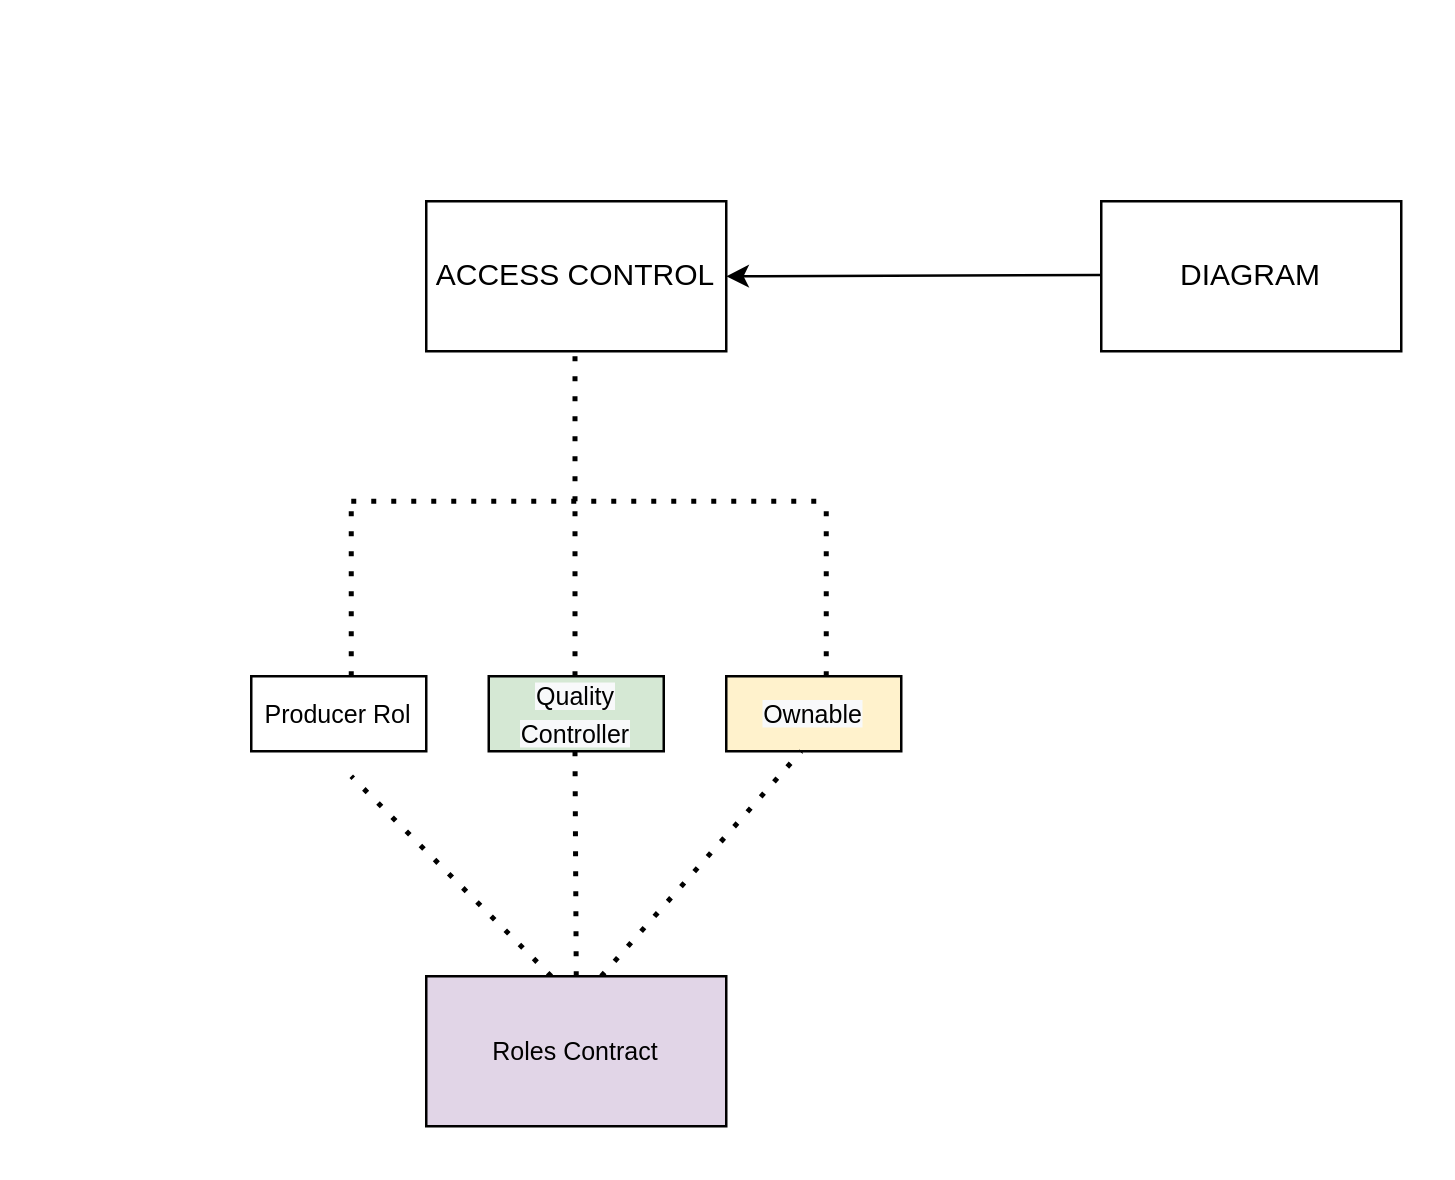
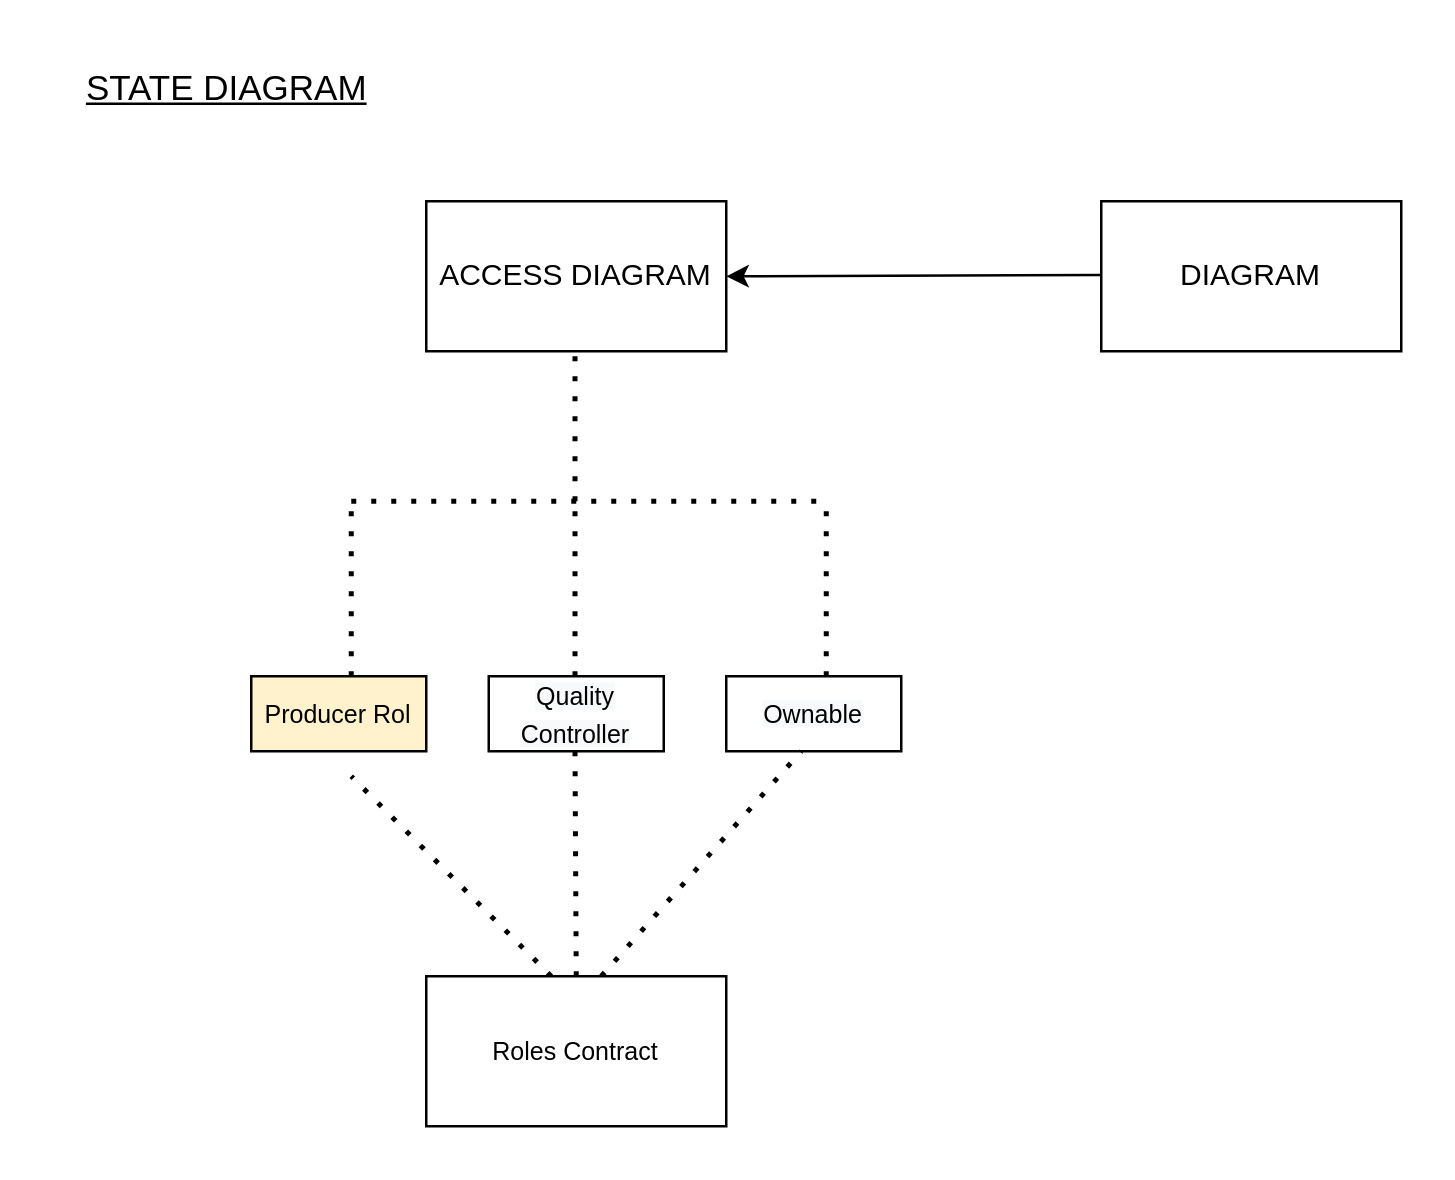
  <mxCell id="0" />
  <mxCell id="1" parent="0" />
+ <mxCell id="2" value="&lt;u style=&quot;&quot;&gt;&lt;font style=&quot;font-size: 14px;&quot;&gt;STATE DIAGRAM&lt;/font&gt;&lt;/u&gt;" style="text;html=1;align=center;verticalAlign=middle;resizable=0;points=[];autosize=1;strokeColor=none;fillColor=none;" vertex="1" parent="1"><mxGeometry x="20" y="20" width="140" height="30" as="geometry" /></mxCell>
  <mxCell id="3" value="DIAGRAM" style="rounded=0;whiteSpace=wrap;html=1;" vertex="1" parent="1"><mxGeometry x="440" y="80" width="120" height="60" as="geometry" /></mxCell>
- <mxCell id="4" value="ACCESS CONTROL" style="rounded=0;whiteSpace=wrap;html=1;" vertex="1" parent="1"><mxGeometry x="170" y="80" width="120" height="60" as="geometry" /></mxCell>
+ <mxCell id="4" value="ACCESS DIAGRAM" style="rounded=0;whiteSpace=wrap;html=1;" vertex="1" parent="1"><mxGeometry x="170" y="80" width="120" height="60" as="geometry" /></mxCell>
  <mxCell id="5" value="" style="endArrow=classic;html=1;rounded=0;" edge="1" parent="1"><mxGeometry width="50" height="50" relative="1" as="geometry"><mxPoint x="440" y="109.5" as="sourcePoint" /><mxPoint x="290" y="110" as="targetPoint" /></mxGeometry></mxCell>
  <mxCell id="6" value="" style="endArrow=none;dashed=1;html=1;dashPattern=1 3;strokeWidth=2;rounded=0;" edge="1" parent="1"><mxGeometry width="50" height="50" relative="1" as="geometry"><mxPoint x="229.5" y="200" as="sourcePoint" /><mxPoint x="229.5" y="140" as="targetPoint" /></mxGeometry></mxCell>
  <mxCell id="7" value="" style="endArrow=none;dashed=1;html=1;dashPattern=1 3;strokeWidth=2;rounded=0;" edge="1" parent="1"><mxGeometry width="50" height="50" relative="1" as="geometry"><mxPoint x="140" y="200" as="sourcePoint" /><mxPoint x="330" y="200" as="targetPoint" /></mxGeometry></mxCell>
  <mxCell id="8" value="" style="endArrow=none;dashed=1;html=1;dashPattern=1 3;strokeWidth=2;rounded=0;" edge="1" parent="1"><mxGeometry width="50" height="50" relative="1" as="geometry"><mxPoint x="140" y="270" as="sourcePoint" /><mxPoint x="140" y="200" as="targetPoint" /></mxGeometry></mxCell>
  <mxCell id="9" value="" style="endArrow=none;dashed=1;html=1;dashPattern=1 3;strokeWidth=2;rounded=0;" edge="1" parent="1"><mxGeometry width="50" height="50" relative="1" as="geometry"><mxPoint x="229.5" y="270" as="sourcePoint" /><mxPoint x="229.5" y="200" as="targetPoint" /></mxGeometry></mxCell>
  <mxCell id="10" value="" style="endArrow=none;dashed=1;html=1;dashPattern=1 3;strokeWidth=2;rounded=0;" edge="1" parent="1"><mxGeometry width="50" height="50" relative="1" as="geometry"><mxPoint x="330" y="270" as="sourcePoint" /><mxPoint x="330" y="200" as="targetPoint" /></mxGeometry></mxCell>
- <mxCell id="11" value="&lt;font style=&quot;font-size: 10px;&quot;&gt;Producer Rol&lt;/font&gt;" style="rounded=0;whiteSpace=wrap;html=1;" vertex="1" parent="1"><mxGeometry x="100" y="270" width="70" height="30" as="geometry" /></mxCell>
- <mxCell id="12" value="&lt;span style=&quot;color: rgb(0, 0, 0); font-family: Helvetica; font-size: 10px; font-style: normal; font-variant-ligatures: normal; font-variant-caps: normal; font-weight: 400; letter-spacing: normal; orphans: 2; text-align: center; text-indent: 0px; text-transform: none; widows: 2; word-spacing: 0px; -webkit-text-stroke-width: 0px; background-color: rgb(248, 249, 250); text-decoration-thickness: initial; text-decoration-style: initial; text-decoration-color: initial; float: none; display: inline !important;&quot;&gt;Quality Controller&lt;/span&gt;" style="rounded=0;whiteSpace=wrap;html=1;fillColor=#d5e8d4;" vertex="1" parent="1"><mxGeometry x="195" y="270" width="70" height="30" as="geometry" /></mxCell>
- <mxCell id="13" value="&lt;span style=&quot;color: rgb(0, 0, 0); font-family: Helvetica; font-size: 10px; font-style: normal; font-variant-ligatures: normal; font-variant-caps: normal; font-weight: 400; letter-spacing: normal; orphans: 2; text-align: center; text-indent: 0px; text-transform: none; widows: 2; word-spacing: 0px; -webkit-text-stroke-width: 0px; background-color: rgb(248, 249, 250); text-decoration-thickness: initial; text-decoration-style: initial; text-decoration-color: initial; float: none; display: inline !important;&quot;&gt;Ownable&lt;/span&gt;" style="rounded=0;whiteSpace=wrap;html=1;fillColor=#fff2cc;" vertex="1" parent="1"><mxGeometry x="290" y="270" width="70" height="30" as="geometry" /></mxCell>
+ <mxCell id="11" value="&lt;font style=&quot;font-size: 10px;&quot;&gt;Producer Rol&lt;/font&gt;" style="rounded=0;whiteSpace=wrap;html=1;fillColor=#fff2cc;" vertex="1" parent="1"><mxGeometry x="100" y="270" width="70" height="30" as="geometry" /></mxCell>
+ <mxCell id="12" value="&lt;span style=&quot;color: rgb(0, 0, 0); font-family: Helvetica; font-size: 10px; font-style: normal; font-variant-ligatures: normal; font-variant-caps: normal; font-weight: 400; letter-spacing: normal; orphans: 2; text-align: center; text-indent: 0px; text-transform: none; widows: 2; word-spacing: 0px; -webkit-text-stroke-width: 0px; background-color: rgb(248, 249, 250); text-decoration-thickness: initial; text-decoration-style: initial; text-decoration-color: initial; float: none; display: inline !important;&quot;&gt;Quality Controller&lt;/span&gt;" style="rounded=0;whiteSpace=wrap;html=1;" vertex="1" parent="1"><mxGeometry x="195" y="270" width="70" height="30" as="geometry" /></mxCell>
+ <mxCell id="13" value="&lt;span style=&quot;color: rgb(0, 0, 0); font-family: Helvetica; font-size: 10px; font-style: normal; font-variant-ligatures: normal; font-variant-caps: normal; font-weight: 400; letter-spacing: normal; orphans: 2; text-align: center; text-indent: 0px; text-transform: none; widows: 2; word-spacing: 0px; -webkit-text-stroke-width: 0px; background-color: rgb(248, 249, 250); text-decoration-thickness: initial; text-decoration-style: initial; text-decoration-color: initial; float: none; display: inline !important;&quot;&gt;Ownable&lt;/span&gt;" style="rounded=0;whiteSpace=wrap;html=1;" vertex="1" parent="1"><mxGeometry x="290" y="270" width="70" height="30" as="geometry" /></mxCell>
  <mxCell id="14" value="" style="endArrow=none;dashed=1;html=1;dashPattern=1 3;strokeWidth=2;rounded=0;fontSize=10;" edge="1" parent="1"><mxGeometry width="50" height="50" relative="1" as="geometry"><mxPoint x="240" y="390" as="sourcePoint" /><mxPoint x="320" y="300" as="targetPoint" /></mxGeometry></mxCell>
  <mxCell id="15" value="" style="endArrow=none;dashed=1;html=1;dashPattern=1 3;strokeWidth=2;rounded=0;fontSize=10;" edge="1" parent="1"><mxGeometry width="50" height="50" relative="1" as="geometry"><mxPoint x="230" y="390" as="sourcePoint" /><mxPoint x="229.5" y="300" as="targetPoint" /></mxGeometry></mxCell>
  <mxCell id="16" value="" style="endArrow=none;dashed=1;html=1;dashPattern=1 3;strokeWidth=2;rounded=0;fontSize=10;" edge="1" parent="1"><mxGeometry width="50" height="50" relative="1" as="geometry"><mxPoint x="220" y="390" as="sourcePoint" /><mxPoint x="140" y="310" as="targetPoint" /></mxGeometry></mxCell>
- <mxCell id="17" value="Roles Contract" style="rounded=0;whiteSpace=wrap;html=1;fontSize=10;fillColor=#e1d5e7;" vertex="1" parent="1"><mxGeometry x="170" y="390" width="120" height="60" as="geometry" /></mxCell>
+ <mxCell id="17" value="Roles Contract" style="rounded=0;whiteSpace=wrap;html=1;fontSize=10;" vertex="1" parent="1"><mxGeometry x="170" y="390" width="120" height="60" as="geometry" /></mxCell>
